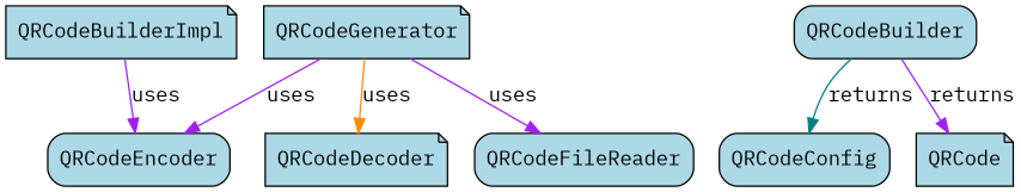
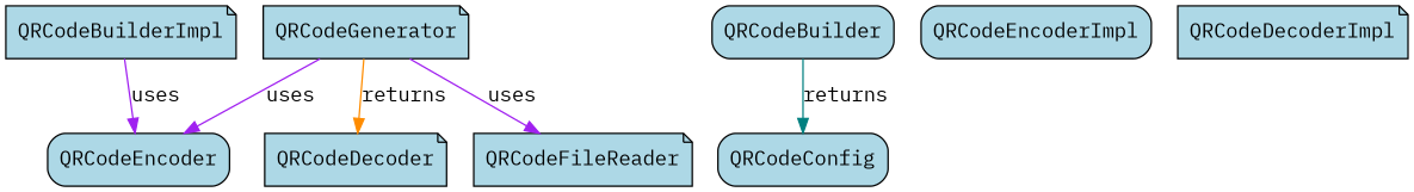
  digraph {
    fontname="IBM Plex Mono"
    node [fillcolor=lightblue fontname="IBM Plex Mono" shape=note style="rounded,filled"]
    edge [color=purple fontname="IBM Plex Mono"]
    n1 [label=QRCodeBuilderImpl]
    n2 [label=QRCodeEncoder shape=box]
    n3 [label=QRCodeBuilder shape=box]
    n4 [label=QRCodeConfig shape=box]
-   n5 [label=QRCode]
    n6 [label=QRCodeGenerator]
    n7 [label=QRCodeDecoder]
-   n8 [label=QRCodeFileReader shape=box]
+   n8 [label=QRCodeFileReader]
+   n9 [label=QRCodeEncoderImpl shape=box]
+   n10 [label=QRCodeDecoderImpl]
    n1 -> n2 [label=uses]
    n3 -> n4 [color=teal label=returns]
-   n3 -> n5 [label=returns]
    n6 -> n2 [label=uses]
-   n6 -> n7 [color=darkorange label=uses]
+   n6 -> n7 [color=darkorange label=returns]
    n6 -> n8 [label=uses]
  }
